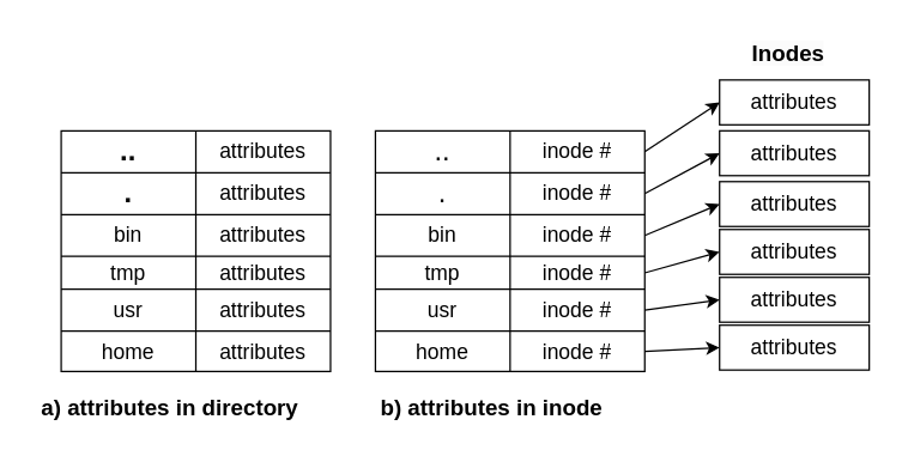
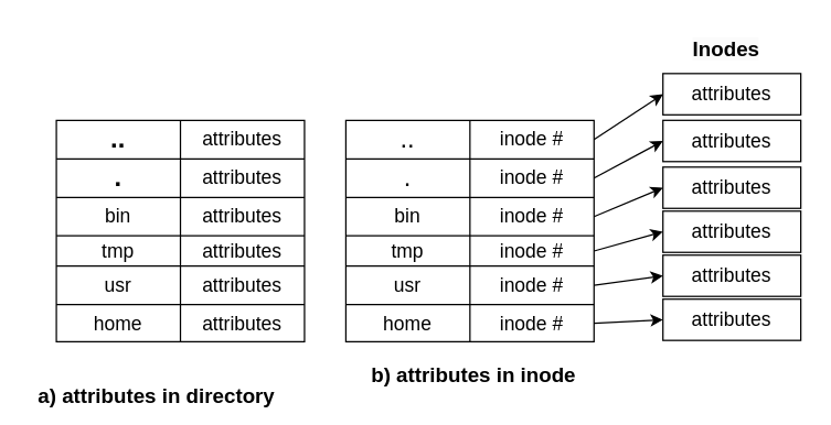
  <mxCell id="0" />
  <mxCell id="1" parent="0" />
  <mxCell id="2" value="" style="shape=table;startSize=0;container=1;collapsible=0;childLayout=tableLayout;" vertex="1" parent="1"><mxGeometry x="40" y="87" width="180" height="161" as="geometry" /></mxCell>
  <mxCell id="3" style="shape=tableRow;horizontal=0;startSize=0;swimlaneHead=0;swimlaneBody=0;strokeColor=inherit;top=0;left=0;bottom=0;right=0;collapsible=0;dropTarget=0;fillColor=none;points=[[0,0.5],[1,0.5]];portConstraint=eastwest;" vertex="1" parent="2"><mxGeometry width="180" height="28" as="geometry" /></mxCell>
  <mxCell id="4" value=".." style="shape=partialRectangle;html=1;whiteSpace=wrap;connectable=0;strokeColor=inherit;overflow=hidden;fillColor=none;top=0;left=0;bottom=0;right=0;pointerEvents=1;fontSize=19;fontStyle=1" vertex="1" parent="3"><mxGeometry width="90" height="28" as="geometry"><mxRectangle width="90" height="28" as="alternateBounds" /></mxGeometry></mxCell>
  <mxCell id="5" value="attributes" style="shape=partialRectangle;html=1;whiteSpace=wrap;connectable=0;strokeColor=inherit;overflow=hidden;fillColor=none;top=0;left=0;bottom=0;right=0;pointerEvents=1;fontSize=14;" vertex="1" parent="3"><mxGeometry x="90" width="90" height="28" as="geometry"><mxRectangle width="90" height="28" as="alternateBounds" /></mxGeometry></mxCell>
  <mxCell id="6" style="shape=tableRow;horizontal=0;startSize=0;swimlaneHead=0;swimlaneBody=0;strokeColor=inherit;top=0;left=0;bottom=0;right=0;collapsible=0;dropTarget=0;fillColor=none;points=[[0,0.5],[1,0.5]];portConstraint=eastwest;" vertex="1" parent="2"><mxGeometry y="28" width="180" height="28" as="geometry" /></mxCell>
  <mxCell id="7" value="." style="shape=partialRectangle;html=1;whiteSpace=wrap;connectable=0;strokeColor=inherit;overflow=hidden;fillColor=none;top=0;left=0;bottom=0;right=0;pointerEvents=1;fontSize=19;fontStyle=1" vertex="1" parent="6"><mxGeometry width="90" height="28" as="geometry"><mxRectangle width="90" height="28" as="alternateBounds" /></mxGeometry></mxCell>
  <mxCell id="8" value="attributes" style="shape=partialRectangle;html=1;whiteSpace=wrap;connectable=0;strokeColor=inherit;overflow=hidden;fillColor=none;top=0;left=0;bottom=0;right=0;pointerEvents=1;fontSize=14;" vertex="1" parent="6"><mxGeometry x="90" width="90" height="28" as="geometry"><mxRectangle width="90" height="28" as="alternateBounds" /></mxGeometry></mxCell>
  <mxCell id="9" value="" style="shape=tableRow;horizontal=0;startSize=0;swimlaneHead=0;swimlaneBody=0;strokeColor=inherit;top=0;left=0;bottom=0;right=0;collapsible=0;dropTarget=0;fillColor=none;points=[[0,0.5],[1,0.5]];portConstraint=eastwest;" vertex="1" parent="2"><mxGeometry y="56" width="180" height="28" as="geometry" /></mxCell>
  <mxCell id="10" value="bin" style="shape=partialRectangle;html=1;whiteSpace=wrap;connectable=0;strokeColor=inherit;overflow=hidden;fillColor=none;top=0;left=0;bottom=0;right=0;pointerEvents=1;fontSize=14;" vertex="1" parent="9"><mxGeometry width="90" height="28" as="geometry"><mxRectangle width="90" height="28" as="alternateBounds" /></mxGeometry></mxCell>
  <mxCell id="11" value="attributes" style="shape=partialRectangle;html=1;whiteSpace=wrap;connectable=0;strokeColor=inherit;overflow=hidden;fillColor=none;top=0;left=0;bottom=0;right=0;pointerEvents=1;fontSize=14;" vertex="1" parent="9"><mxGeometry x="90" width="90" height="28" as="geometry"><mxRectangle width="90" height="28" as="alternateBounds" /></mxGeometry></mxCell>
  <mxCell id="12" value="" style="shape=tableRow;horizontal=0;startSize=0;swimlaneHead=0;swimlaneBody=0;strokeColor=inherit;top=0;left=0;bottom=0;right=0;collapsible=0;dropTarget=0;fillColor=none;points=[[0,0.5],[1,0.5]];portConstraint=eastwest;" vertex="1" parent="2"><mxGeometry y="84" width="180" height="22" as="geometry" /></mxCell>
  <mxCell id="13" value="tmp" style="shape=partialRectangle;html=1;whiteSpace=wrap;connectable=0;strokeColor=inherit;overflow=hidden;fillColor=none;top=0;left=0;bottom=0;right=0;pointerEvents=1;fontSize=14;" vertex="1" parent="12"><mxGeometry width="90" height="22" as="geometry"><mxRectangle width="90" height="22" as="alternateBounds" /></mxGeometry></mxCell>
  <mxCell id="14" value="attributes" style="shape=partialRectangle;html=1;whiteSpace=wrap;connectable=0;strokeColor=inherit;overflow=hidden;fillColor=none;top=0;left=0;bottom=0;right=0;pointerEvents=1;fontSize=14;" vertex="1" parent="12"><mxGeometry x="90" width="90" height="22" as="geometry"><mxRectangle width="90" height="22" as="alternateBounds" /></mxGeometry></mxCell>
  <mxCell id="15" value="" style="shape=tableRow;horizontal=0;startSize=0;swimlaneHead=0;swimlaneBody=0;strokeColor=inherit;top=0;left=0;bottom=0;right=0;collapsible=0;dropTarget=0;fillColor=none;points=[[0,0.5],[1,0.5]];portConstraint=eastwest;" vertex="1" parent="2"><mxGeometry y="106" width="180" height="28" as="geometry" /></mxCell>
  <mxCell id="16" value="usr" style="shape=partialRectangle;html=1;whiteSpace=wrap;connectable=0;strokeColor=inherit;overflow=hidden;fillColor=none;top=0;left=0;bottom=0;right=0;pointerEvents=1;fontSize=14;" vertex="1" parent="15"><mxGeometry width="90" height="28" as="geometry"><mxRectangle width="90" height="28" as="alternateBounds" /></mxGeometry></mxCell>
  <mxCell id="17" value="attributes" style="shape=partialRectangle;html=1;whiteSpace=wrap;connectable=0;strokeColor=inherit;overflow=hidden;fillColor=none;top=0;left=0;bottom=0;right=0;pointerEvents=1;fontSize=14;" vertex="1" parent="15"><mxGeometry x="90" width="90" height="28" as="geometry"><mxRectangle width="90" height="28" as="alternateBounds" /></mxGeometry></mxCell>
  <mxCell id="18" value="" style="shape=tableRow;horizontal=0;startSize=0;swimlaneHead=0;swimlaneBody=0;strokeColor=inherit;top=0;left=0;bottom=0;right=0;collapsible=0;dropTarget=0;fillColor=none;points=[[0,0.5],[1,0.5]];portConstraint=eastwest;" vertex="1" parent="2"><mxGeometry y="134" width="180" height="27" as="geometry" /></mxCell>
  <mxCell id="19" value="home" style="shape=partialRectangle;html=1;whiteSpace=wrap;connectable=0;strokeColor=inherit;overflow=hidden;fillColor=none;top=0;left=0;bottom=0;right=0;pointerEvents=1;fontSize=14;" vertex="1" parent="18"><mxGeometry width="90" height="27" as="geometry"><mxRectangle width="90" height="27" as="alternateBounds" /></mxGeometry></mxCell>
  <mxCell id="20" value="attributes" style="shape=partialRectangle;html=1;whiteSpace=wrap;connectable=0;strokeColor=inherit;overflow=hidden;fillColor=none;top=0;left=0;bottom=0;right=0;pointerEvents=1;fontSize=14;" vertex="1" parent="18"><mxGeometry x="90" width="90" height="27" as="geometry"><mxRectangle width="90" height="27" as="alternateBounds" /></mxGeometry></mxCell>
  <mxCell id="21" value="" style="shape=table;startSize=0;container=1;collapsible=0;childLayout=tableLayout;" vertex="1" parent="1"><mxGeometry x="250" y="87" width="180" height="161" as="geometry" /></mxCell>
  <mxCell id="22" style="shape=tableRow;horizontal=0;startSize=0;swimlaneHead=0;swimlaneBody=0;strokeColor=inherit;top=0;left=0;bottom=0;right=0;collapsible=0;dropTarget=0;fillColor=none;points=[[0,0.5],[1,0.5]];portConstraint=eastwest;" vertex="1" parent="21"><mxGeometry width="180" height="28" as="geometry" /></mxCell>
  <mxCell id="23" value=".." style="shape=partialRectangle;html=1;whiteSpace=wrap;connectable=0;strokeColor=inherit;overflow=hidden;fillColor=none;top=0;left=0;bottom=0;right=0;pointerEvents=1;fontSize=19;" vertex="1" parent="22"><mxGeometry width="90" height="28" as="geometry"><mxRectangle width="90" height="28" as="alternateBounds" /></mxGeometry></mxCell>
  <mxCell id="24" value="inode #" style="shape=partialRectangle;html=1;whiteSpace=wrap;connectable=0;strokeColor=inherit;overflow=hidden;fillColor=none;top=0;left=0;bottom=0;right=0;pointerEvents=1;fontSize=14;" vertex="1" parent="22"><mxGeometry x="90" width="90" height="28" as="geometry"><mxRectangle width="90" height="28" as="alternateBounds" /></mxGeometry></mxCell>
  <mxCell id="25" style="shape=tableRow;horizontal=0;startSize=0;swimlaneHead=0;swimlaneBody=0;strokeColor=inherit;top=0;left=0;bottom=0;right=0;collapsible=0;dropTarget=0;fillColor=none;points=[[0,0.5],[1,0.5]];portConstraint=eastwest;" vertex="1" parent="21"><mxGeometry y="28" width="180" height="28" as="geometry" /></mxCell>
  <mxCell id="26" value="." style="shape=partialRectangle;html=1;whiteSpace=wrap;connectable=0;strokeColor=inherit;overflow=hidden;fillColor=none;top=0;left=0;bottom=0;right=0;pointerEvents=1;fontSize=19;" vertex="1" parent="25"><mxGeometry width="90" height="28" as="geometry"><mxRectangle width="90" height="28" as="alternateBounds" /></mxGeometry></mxCell>
  <mxCell id="27" value="inode #" style="shape=partialRectangle;html=1;whiteSpace=wrap;connectable=0;strokeColor=inherit;overflow=hidden;fillColor=none;top=0;left=0;bottom=0;right=0;pointerEvents=1;fontSize=14;" vertex="1" parent="25"><mxGeometry x="90" width="90" height="28" as="geometry"><mxRectangle width="90" height="28" as="alternateBounds" /></mxGeometry></mxCell>
  <mxCell id="28" value="" style="shape=tableRow;horizontal=0;startSize=0;swimlaneHead=0;swimlaneBody=0;strokeColor=inherit;top=0;left=0;bottom=0;right=0;collapsible=0;dropTarget=0;fillColor=none;points=[[0,0.5],[1,0.5]];portConstraint=eastwest;" vertex="1" parent="21"><mxGeometry y="56" width="180" height="28" as="geometry" /></mxCell>
  <mxCell id="29" value="bin" style="shape=partialRectangle;html=1;whiteSpace=wrap;connectable=0;strokeColor=inherit;overflow=hidden;fillColor=none;top=0;left=0;bottom=0;right=0;pointerEvents=1;fontSize=14;" vertex="1" parent="28"><mxGeometry width="90" height="28" as="geometry"><mxRectangle width="90" height="28" as="alternateBounds" /></mxGeometry></mxCell>
  <mxCell id="30" value="inode #" style="shape=partialRectangle;html=1;whiteSpace=wrap;connectable=0;strokeColor=inherit;overflow=hidden;fillColor=none;top=0;left=0;bottom=0;right=0;pointerEvents=1;fontSize=14;" vertex="1" parent="28"><mxGeometry x="90" width="90" height="28" as="geometry"><mxRectangle width="90" height="28" as="alternateBounds" /></mxGeometry></mxCell>
  <mxCell id="31" value="" style="shape=tableRow;horizontal=0;startSize=0;swimlaneHead=0;swimlaneBody=0;strokeColor=inherit;top=0;left=0;bottom=0;right=0;collapsible=0;dropTarget=0;fillColor=none;points=[[0,0.5],[1,0.5]];portConstraint=eastwest;" vertex="1" parent="21"><mxGeometry y="84" width="180" height="22" as="geometry" /></mxCell>
  <mxCell id="32" value="tmp" style="shape=partialRectangle;html=1;whiteSpace=wrap;connectable=0;strokeColor=inherit;overflow=hidden;fillColor=none;top=0;left=0;bottom=0;right=0;pointerEvents=1;fontSize=14;" vertex="1" parent="31"><mxGeometry width="90" height="22" as="geometry"><mxRectangle width="90" height="22" as="alternateBounds" /></mxGeometry></mxCell>
  <mxCell id="33" value="inode #" style="shape=partialRectangle;html=1;whiteSpace=wrap;connectable=0;strokeColor=inherit;overflow=hidden;fillColor=none;top=0;left=0;bottom=0;right=0;pointerEvents=1;fontSize=14;" vertex="1" parent="31"><mxGeometry x="90" width="90" height="22" as="geometry"><mxRectangle width="90" height="22" as="alternateBounds" /></mxGeometry></mxCell>
  <mxCell id="34" value="" style="shape=tableRow;horizontal=0;startSize=0;swimlaneHead=0;swimlaneBody=0;strokeColor=inherit;top=0;left=0;bottom=0;right=0;collapsible=0;dropTarget=0;fillColor=none;points=[[0,0.5],[1,0.5]];portConstraint=eastwest;" vertex="1" parent="21"><mxGeometry y="106" width="180" height="28" as="geometry" /></mxCell>
  <mxCell id="35" value="usr" style="shape=partialRectangle;html=1;whiteSpace=wrap;connectable=0;strokeColor=inherit;overflow=hidden;fillColor=none;top=0;left=0;bottom=0;right=0;pointerEvents=1;fontSize=14;" vertex="1" parent="34"><mxGeometry width="90" height="28" as="geometry"><mxRectangle width="90" height="28" as="alternateBounds" /></mxGeometry></mxCell>
  <mxCell id="36" value="inode #" style="shape=partialRectangle;html=1;whiteSpace=wrap;connectable=0;strokeColor=inherit;overflow=hidden;fillColor=none;top=0;left=0;bottom=0;right=0;pointerEvents=1;fontSize=14;" vertex="1" parent="34"><mxGeometry x="90" width="90" height="28" as="geometry"><mxRectangle width="90" height="28" as="alternateBounds" /></mxGeometry></mxCell>
  <mxCell id="37" value="" style="shape=tableRow;horizontal=0;startSize=0;swimlaneHead=0;swimlaneBody=0;strokeColor=inherit;top=0;left=0;bottom=0;right=0;collapsible=0;dropTarget=0;fillColor=none;points=[[0,0.5],[1,0.5]];portConstraint=eastwest;" vertex="1" parent="21"><mxGeometry y="134" width="180" height="27" as="geometry" /></mxCell>
  <mxCell id="38" value="home" style="shape=partialRectangle;html=1;whiteSpace=wrap;connectable=0;strokeColor=inherit;overflow=hidden;fillColor=none;top=0;left=0;bottom=0;right=0;pointerEvents=1;fontSize=14;" vertex="1" parent="37"><mxGeometry width="90" height="27" as="geometry"><mxRectangle width="90" height="27" as="alternateBounds" /></mxGeometry></mxCell>
  <mxCell id="39" value="inode #" style="shape=partialRectangle;html=1;whiteSpace=wrap;connectable=0;strokeColor=inherit;overflow=hidden;fillColor=none;top=0;left=0;bottom=0;right=0;pointerEvents=1;fontSize=14;" vertex="1" parent="37"><mxGeometry x="90" width="90" height="27" as="geometry"><mxRectangle width="90" height="27" as="alternateBounds" /></mxGeometry></mxCell>
  <mxCell id="40" value="attributes" style="rounded=0;whiteSpace=wrap;html=1;fontSize=14;" vertex="1" parent="1"><mxGeometry x="480" y="121" width="100" height="30" as="geometry" /></mxCell>
  <mxCell id="41" style="rounded=0;orthogonalLoop=1;jettySize=auto;html=1;exitX=1;exitY=0.5;exitDx=0;exitDy=0;entryX=0;entryY=0.5;entryDx=0;entryDy=0;fontSize=14;" edge="1" parent="1" source="28" target="40"><mxGeometry relative="1" as="geometry" /></mxCell>
  <mxCell id="42" value="attributes" style="rounded=0;whiteSpace=wrap;html=1;fontSize=14;" vertex="1" parent="1"><mxGeometry x="480" y="153" width="100" height="30" as="geometry" /></mxCell>
  <mxCell id="43" value="attributes" style="rounded=0;whiteSpace=wrap;html=1;fontSize=14;" vertex="1" parent="1"><mxGeometry x="480" y="185" width="100" height="30" as="geometry" /></mxCell>
  <mxCell id="44" value="attributes" style="rounded=0;whiteSpace=wrap;html=1;fontSize=14;" vertex="1" parent="1"><mxGeometry x="480" y="217" width="100" height="30" as="geometry" /></mxCell>
  <mxCell id="45" style="edgeStyle=none;rounded=0;orthogonalLoop=1;jettySize=auto;html=1;exitX=1;exitY=0.5;exitDx=0;exitDy=0;entryX=0;entryY=0.5;entryDx=0;entryDy=0;fontSize=14;" edge="1" parent="1" source="31" target="42"><mxGeometry relative="1" as="geometry" /></mxCell>
  <mxCell id="46" style="edgeStyle=none;rounded=0;orthogonalLoop=1;jettySize=auto;html=1;exitX=1;exitY=0.5;exitDx=0;exitDy=0;entryX=0;entryY=0.5;entryDx=0;entryDy=0;fontSize=14;" edge="1" parent="1" source="34" target="43"><mxGeometry relative="1" as="geometry" /></mxCell>
  <mxCell id="47" style="edgeStyle=none;rounded=0;orthogonalLoop=1;jettySize=auto;html=1;exitX=1;exitY=0.5;exitDx=0;exitDy=0;entryX=0;entryY=0.5;entryDx=0;entryDy=0;fontSize=14;" edge="1" parent="1" source="37" target="44"><mxGeometry relative="1" as="geometry" /></mxCell>
- <mxCell id="48" value="a) attributes in directory&amp;nbsp;" style="text;strokeColor=none;align=center;fillColor=none;html=1;verticalAlign=middle;whiteSpace=wrap;rounded=0;fontSize=15;fontStyle=1" vertex="1" parent="1"><mxGeometry x="20" y="257" width="190" height="30" as="geometry" /></mxCell>
- <mxCell id="49" value="b) attributes in inode&amp;nbsp;" style="text;strokeColor=none;align=center;fillColor=none;html=1;verticalAlign=middle;whiteSpace=wrap;rounded=0;fontSize=15;fontStyle=1" vertex="1" parent="1"><mxGeometry x="235" y="257" width="190" height="30" as="geometry" /></mxCell>
+ <mxCell id="48" value="a) attributes in directory&amp;nbsp;" style="text;strokeColor=none;align=center;fillColor=none;html=1;verticalAlign=middle;whiteSpace=wrap;rounded=0;fontSize=15;fontStyle=1" vertex="1" parent="1"><mxGeometry x="20" y="272" width="190" height="30" as="geometry" /></mxCell>
+ <mxCell id="49" value="b) attributes in inode&amp;nbsp;" style="text;strokeColor=none;align=center;fillColor=none;html=1;verticalAlign=middle;whiteSpace=wrap;rounded=0;fontSize=15;fontStyle=1" vertex="1" parent="1"><mxGeometry x="250" y="257" width="190" height="30" as="geometry" /></mxCell>
  <mxCell id="50" value="&lt;span style=&quot;color: rgb(0, 0, 0); font-family: Helvetica; font-size: 15px; font-style: normal; font-variant-ligatures: normal; font-variant-caps: normal; letter-spacing: normal; orphans: 2; text-align: center; text-indent: 0px; text-transform: none; widows: 2; word-spacing: 0px; -webkit-text-stroke-width: 0px; background-color: rgb(251, 251, 251); text-decoration-thickness: initial; text-decoration-style: initial; text-decoration-color: initial; float: none; display: inline !important;&quot;&gt;Inodes&lt;/span&gt;" style="text;whiteSpace=wrap;html=1;fontSize=15;fontStyle=1" vertex="1" parent="1"><mxGeometry x="500" y="20" width="80" height="40" as="geometry" /></mxCell>
  <mxCell id="51" value="attributes" style="rounded=0;whiteSpace=wrap;html=1;fontSize=14;" vertex="1" parent="1"><mxGeometry x="480" y="87" width="100" height="30" as="geometry" /></mxCell>
  <mxCell id="52" value="attributes" style="rounded=0;whiteSpace=wrap;html=1;fontSize=14;" vertex="1" parent="1"><mxGeometry x="480" y="53" width="100" height="30" as="geometry" /></mxCell>
  <mxCell id="53" style="edgeStyle=none;rounded=0;orthogonalLoop=1;jettySize=auto;html=1;exitX=1;exitY=0.5;exitDx=0;exitDy=0;entryX=0;entryY=0.5;entryDx=0;entryDy=0;fontSize=19;" edge="1" parent="1" source="25" target="51"><mxGeometry relative="1" as="geometry" /></mxCell>
  <mxCell id="54" style="edgeStyle=none;rounded=0;orthogonalLoop=1;jettySize=auto;html=1;exitX=1;exitY=0.5;exitDx=0;exitDy=0;entryX=0;entryY=0.5;entryDx=0;entryDy=0;fontSize=19;" edge="1" parent="1" source="22" target="52"><mxGeometry relative="1" as="geometry" /></mxCell>
